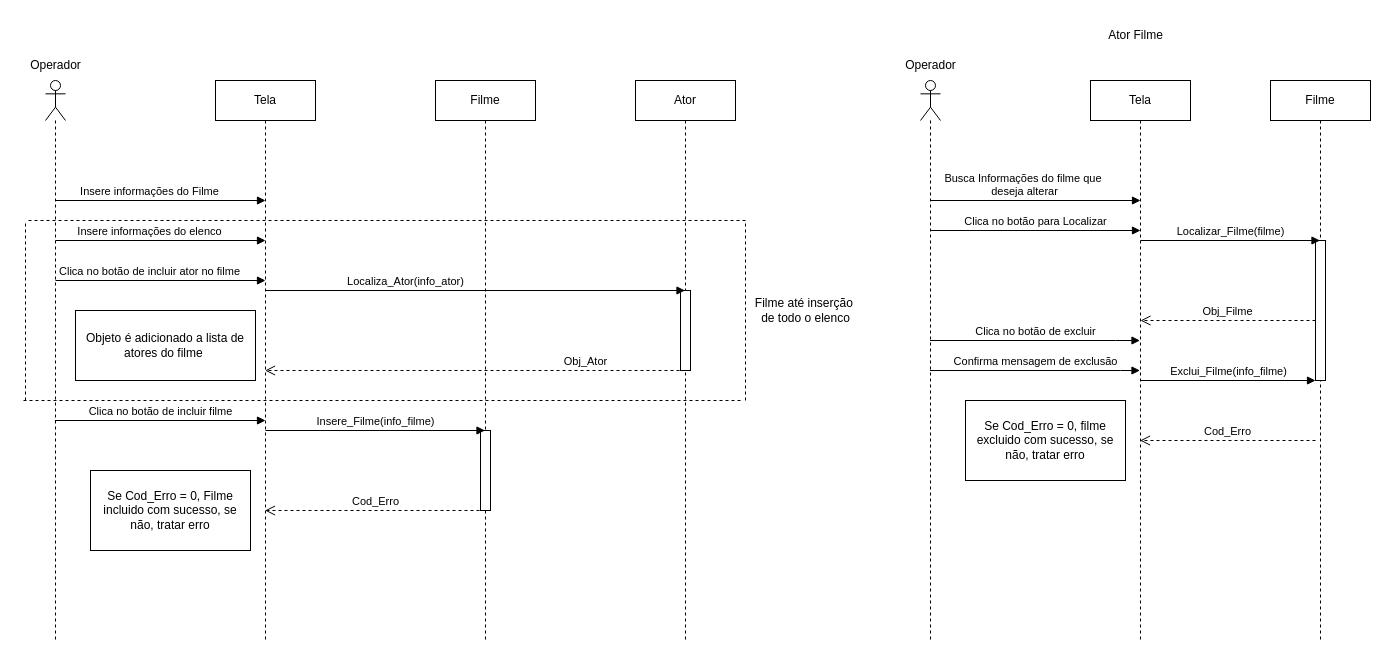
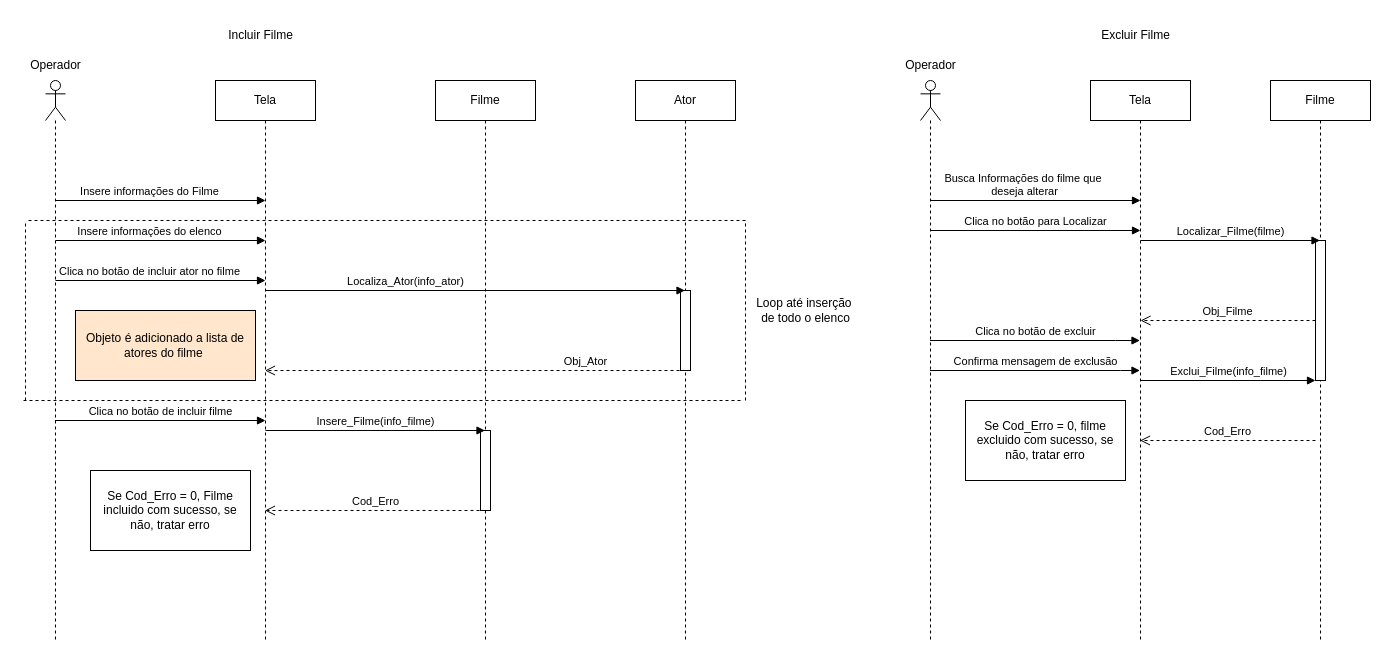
  <mxCell id="0" />
  <mxCell id="1" parent="0" />
+ <mxCell id="2" value="Incluir Filme" style="text;html=1;align=center;verticalAlign=middle;resizable=0;points=[];autosize=1;strokeColor=none;fillColor=none;" vertex="1" parent="1"><mxGeometry x="215" y="20" width="90" height="30" as="geometry" /></mxCell>
  <mxCell id="3" value="Ator" style="shape=umlLifeline;perimeter=lifelinePerimeter;whiteSpace=wrap;html=1;container=1;dropTarget=0;collapsible=0;recursiveResize=0;outlineConnect=0;portConstraint=eastwest;newEdgeStyle={&quot;edgeStyle&quot;:&quot;elbowEdgeStyle&quot;,&quot;elbow&quot;:&quot;vertical&quot;,&quot;curved&quot;:0,&quot;rounded&quot;:0};" vertex="1" parent="1"><mxGeometry x="635" y="80" width="100" height="560" as="geometry" /></mxCell>
  <mxCell id="4" value="" style="html=1;points=[[0,0,0,0,5],[0,1,0,0,-5],[1,0,0,0,5],[1,1,0,0,-5]];perimeter=orthogonalPerimeter;outlineConnect=0;targetShapes=umlLifeline;portConstraint=eastwest;newEdgeStyle={&quot;curved&quot;:0,&quot;rounded&quot;:0};" vertex="1" parent="3"><mxGeometry x="45" y="210" width="10" height="80" as="geometry" /></mxCell>
  <mxCell id="5" value="Tela" style="shape=umlLifeline;perimeter=lifelinePerimeter;whiteSpace=wrap;html=1;container=1;dropTarget=0;collapsible=0;recursiveResize=0;outlineConnect=0;portConstraint=eastwest;newEdgeStyle={&quot;edgeStyle&quot;:&quot;elbowEdgeStyle&quot;,&quot;elbow&quot;:&quot;vertical&quot;,&quot;curved&quot;:0,&quot;rounded&quot;:0};" vertex="1" parent="1"><mxGeometry x="215" y="80" width="100" height="560" as="geometry" /></mxCell>
  <mxCell id="6" value="Insere informações do Filme" style="html=1;verticalAlign=bottom;endArrow=block;curved=0;rounded=0;" edge="1" parent="1" source="7"><mxGeometry x="-0.107" width="80" relative="1" as="geometry"><mxPoint x="85" y="200" as="sourcePoint" /><mxPoint x="265" y="200" as="targetPoint" /><mxPoint as="offset" /></mxGeometry></mxCell>
  <mxCell id="7" value="" style="shape=umlLifeline;perimeter=lifelinePerimeter;whiteSpace=wrap;html=1;container=1;dropTarget=0;collapsible=0;recursiveResize=0;outlineConnect=0;portConstraint=eastwest;newEdgeStyle={&quot;curved&quot;:0,&quot;rounded&quot;:0};participant=umlActor;" vertex="1" parent="1"><mxGeometry x="45" y="80" width="20" height="560" as="geometry" /></mxCell>
  <mxCell id="8" value="Operador" style="text;html=1;align=center;verticalAlign=middle;resizable=0;points=[];autosize=1;strokeColor=none;fillColor=none;" vertex="1" parent="1"><mxGeometry x="20" y="50" width="70" height="30" as="geometry" /></mxCell>
  <mxCell id="9" value="Filme" style="shape=umlLifeline;perimeter=lifelinePerimeter;whiteSpace=wrap;html=1;container=1;dropTarget=0;collapsible=0;recursiveResize=0;outlineConnect=0;portConstraint=eastwest;newEdgeStyle={&quot;edgeStyle&quot;:&quot;elbowEdgeStyle&quot;,&quot;elbow&quot;:&quot;vertical&quot;,&quot;curved&quot;:0,&quot;rounded&quot;:0};" vertex="1" parent="1"><mxGeometry x="435" y="80" width="100" height="560" as="geometry" /></mxCell>
  <mxCell id="10" value="" style="html=1;points=[[0,0,0,0,5],[0,1,0,0,-5],[1,0,0,0,5],[1,1,0,0,-5]];perimeter=orthogonalPerimeter;outlineConnect=0;targetShapes=umlLifeline;portConstraint=eastwest;newEdgeStyle={&quot;curved&quot;:0,&quot;rounded&quot;:0};" vertex="1" parent="9"><mxGeometry x="45" y="350" width="10" height="80" as="geometry" /></mxCell>
  <mxCell id="11" value="Insere informações do elenco" style="html=1;verticalAlign=bottom;endArrow=block;curved=0;rounded=0;" edge="1" parent="1"><mxGeometry x="-0.107" width="80" relative="1" as="geometry"><mxPoint x="55" y="240" as="sourcePoint" /><mxPoint x="265" y="240" as="targetPoint" /><mxPoint as="offset" /></mxGeometry></mxCell>
  <mxCell id="12" value="Clica no botão de incluir ator no filme" style="html=1;verticalAlign=bottom;endArrow=block;curved=0;rounded=0;" edge="1" parent="1"><mxGeometry x="-0.107" width="80" relative="1" as="geometry"><mxPoint x="55" y="280" as="sourcePoint" /><mxPoint x="265" y="280" as="targetPoint" /><mxPoint as="offset" /></mxGeometry></mxCell>
  <mxCell id="13" value="Localiza_Ator(info_ator)" style="html=1;verticalAlign=bottom;endArrow=block;curved=0;rounded=0;" edge="1" parent="1" target="3"><mxGeometry x="-0.333" width="80" relative="1" as="geometry"><mxPoint x="265" y="290" as="sourcePoint" /><mxPoint x="345" y="290" as="targetPoint" /><mxPoint as="offset" /></mxGeometry></mxCell>
  <mxCell id="14" value="Obj_Ator" style="html=1;verticalAlign=bottom;endArrow=open;dashed=1;endSize=8;curved=0;rounded=0;" edge="1" parent="1" target="5"><mxGeometry x="-0.524" relative="1" as="geometry"><mxPoint x="685" y="370" as="sourcePoint" /><mxPoint x="605" y="370" as="targetPoint" /><mxPoint as="offset" /></mxGeometry></mxCell>
  <mxCell id="15" value="" style="endArrow=none;dashed=1;html=1;rounded=0;" edge="1" parent="1"><mxGeometry width="50" height="50" relative="1" as="geometry"><mxPoint x="25" y="400" as="sourcePoint" /><mxPoint x="25" y="220" as="targetPoint" /></mxGeometry></mxCell>
  <mxCell id="16" value="" style="endArrow=none;dashed=1;html=1;rounded=0;" edge="1" parent="1"><mxGeometry width="50" height="50" relative="1" as="geometry"><mxPoint x="745" y="220" as="sourcePoint" /><mxPoint x="25" y="220" as="targetPoint" /></mxGeometry></mxCell>
  <mxCell id="17" value="" style="endArrow=none;dashed=1;html=1;rounded=0;" edge="1" parent="1"><mxGeometry width="50" height="50" relative="1" as="geometry"><mxPoint x="745" y="400" as="sourcePoint" /><mxPoint x="745" y="220" as="targetPoint" /></mxGeometry></mxCell>
  <mxCell id="18" value="" style="endArrow=none;dashed=1;html=1;rounded=0;" edge="1" parent="1"><mxGeometry width="50" height="50" relative="1" as="geometry"><mxPoint x="740" y="400" as="sourcePoint" /><mxPoint x="20" y="400" as="targetPoint" /></mxGeometry></mxCell>
- <mxCell id="19" value="Filme até inserção&amp;nbsp;&lt;div&gt;de todo o elenco&lt;/div&gt;" style="text;html=1;align=center;verticalAlign=middle;resizable=0;points=[];autosize=1;strokeColor=none;fillColor=none;" vertex="1" parent="1"><mxGeometry x="745" y="290" width="120" height="40" as="geometry" /></mxCell>
+ <mxCell id="19" value="Loop até inserção&amp;nbsp;&lt;div&gt;de todo o elenco&lt;/div&gt;" style="text;html=1;align=center;verticalAlign=middle;resizable=0;points=[];autosize=1;strokeColor=none;fillColor=none;" vertex="1" parent="1"><mxGeometry x="745" y="290" width="120" height="40" as="geometry" /></mxCell>
  <mxCell id="20" value="Clica no botão de incluir filme" style="html=1;verticalAlign=bottom;endArrow=block;curved=0;rounded=0;" edge="1" parent="1" source="7"><mxGeometry x="-0.002" width="80" relative="1" as="geometry"><mxPoint x="185" y="420" as="sourcePoint" /><mxPoint x="265" y="420" as="targetPoint" /><mxPoint as="offset" /></mxGeometry></mxCell>
  <mxCell id="21" value="Insere_Filme(info_filme)" style="html=1;verticalAlign=bottom;endArrow=block;curved=0;rounded=0;" edge="1" parent="1" target="9"><mxGeometry width="80" relative="1" as="geometry"><mxPoint x="265" y="430" as="sourcePoint" /><mxPoint x="345" y="430" as="targetPoint" /></mxGeometry></mxCell>
  <mxCell id="22" value="Cod_Erro" style="html=1;verticalAlign=bottom;endArrow=open;dashed=1;endSize=8;curved=0;rounded=0;" edge="1" parent="1" target="5"><mxGeometry relative="1" as="geometry"><mxPoint x="485" y="510" as="sourcePoint" /><mxPoint x="405" y="510" as="targetPoint" /></mxGeometry></mxCell>
  <mxCell id="23" value="Se Cod_Erro = 0, Filme incluido com sucesso, se não, tratar erro" style="html=1;whiteSpace=wrap;" vertex="1" parent="1"><mxGeometry x="90" y="470" width="160" height="80" as="geometry" /></mxCell>
- <mxCell id="24" value="Ator Filme" style="text;html=1;align=center;verticalAlign=middle;resizable=0;points=[];autosize=1;strokeColor=none;fillColor=none;" vertex="1" parent="1"><mxGeometry x="1090" y="20" width="90" height="30" as="geometry" /></mxCell>
+ <mxCell id="24" value="Excluir Filme" style="text;html=1;align=center;verticalAlign=middle;resizable=0;points=[];autosize=1;strokeColor=none;fillColor=none;" vertex="1" parent="1"><mxGeometry x="1090" y="20" width="90" height="30" as="geometry" /></mxCell>
  <mxCell id="25" value="Filme" style="shape=umlLifeline;perimeter=lifelinePerimeter;whiteSpace=wrap;html=1;container=1;dropTarget=0;collapsible=0;recursiveResize=0;outlineConnect=0;portConstraint=eastwest;newEdgeStyle={&quot;edgeStyle&quot;:&quot;elbowEdgeStyle&quot;,&quot;elbow&quot;:&quot;vertical&quot;,&quot;curved&quot;:0,&quot;rounded&quot;:0};" vertex="1" parent="1"><mxGeometry x="1270" y="80" width="100" height="560" as="geometry" /></mxCell>
  <mxCell id="26" value="" style="html=1;points=[[0,0,0,0,5],[0,1,0,0,-5],[1,0,0,0,5],[1,1,0,0,-5]];perimeter=orthogonalPerimeter;outlineConnect=0;targetShapes=umlLifeline;portConstraint=eastwest;newEdgeStyle={&quot;curved&quot;:0,&quot;rounded&quot;:0};" vertex="1" parent="25"><mxGeometry x="45" y="160" width="10" height="140" as="geometry" /></mxCell>
  <mxCell id="27" value="Tela" style="shape=umlLifeline;perimeter=lifelinePerimeter;whiteSpace=wrap;html=1;container=1;dropTarget=0;collapsible=0;recursiveResize=0;outlineConnect=0;portConstraint=eastwest;newEdgeStyle={&quot;edgeStyle&quot;:&quot;elbowEdgeStyle&quot;,&quot;elbow&quot;:&quot;vertical&quot;,&quot;curved&quot;:0,&quot;rounded&quot;:0};" vertex="1" parent="1"><mxGeometry x="1090" y="80" width="100" height="560" as="geometry" /></mxCell>
  <mxCell id="28" value="Busca Informações do filme que&amp;nbsp;&lt;div&gt;deseja alterar&lt;/div&gt;" style="html=1;verticalAlign=bottom;endArrow=block;curved=0;rounded=0;" edge="1" parent="1" source="31"><mxGeometry x="-0.107" width="80" relative="1" as="geometry"><mxPoint x="960" y="200" as="sourcePoint" /><mxPoint x="1140" y="200" as="targetPoint" /><mxPoint as="offset" /></mxGeometry></mxCell>
  <mxCell id="29" value="Localizar_Filme(filme)" style="html=1;verticalAlign=bottom;endArrow=block;curved=0;rounded=0;" edge="1" parent="1" target="25"><mxGeometry x="0.004" width="80" relative="1" as="geometry"><mxPoint x="1140" y="240" as="sourcePoint" /><mxPoint x="1279.5" y="240" as="targetPoint" /><mxPoint as="offset" /></mxGeometry></mxCell>
  <mxCell id="30" value="Clica no botão para Localizar" style="html=1;verticalAlign=bottom;endArrow=block;curved=0;rounded=0;" edge="1" parent="1" source="31"><mxGeometry width="80" relative="1" as="geometry"><mxPoint x="960" y="230" as="sourcePoint" /><mxPoint x="1140" y="230" as="targetPoint" /></mxGeometry></mxCell>
  <mxCell id="31" value="" style="shape=umlLifeline;perimeter=lifelinePerimeter;whiteSpace=wrap;html=1;container=1;dropTarget=0;collapsible=0;recursiveResize=0;outlineConnect=0;portConstraint=eastwest;newEdgeStyle={&quot;curved&quot;:0,&quot;rounded&quot;:0};participant=umlActor;" vertex="1" parent="1"><mxGeometry x="920" y="80" width="20" height="560" as="geometry" /></mxCell>
  <mxCell id="32" value="Operador" style="text;html=1;align=center;verticalAlign=middle;resizable=0;points=[];autosize=1;strokeColor=none;fillColor=none;" vertex="1" parent="1"><mxGeometry x="895" y="50" width="70" height="30" as="geometry" /></mxCell>
  <mxCell id="33" value="Obj_Filme" style="html=1;verticalAlign=bottom;endArrow=open;dashed=1;endSize=8;curved=0;rounded=0;" edge="1" parent="1"><mxGeometry relative="1" as="geometry"><mxPoint x="1315" y="320" as="sourcePoint" /><mxPoint x="1140" y="320" as="targetPoint" /></mxGeometry></mxCell>
  <mxCell id="34" value="Se Cod_Erro = 0, filme excluido com sucesso, se não, tratar erro" style="html=1;whiteSpace=wrap;" vertex="1" parent="1"><mxGeometry x="965" y="400" width="160" height="80" as="geometry" /></mxCell>
  <mxCell id="35" value="Clica no botão de excluir" style="html=1;verticalAlign=bottom;endArrow=block;curved=0;rounded=0;" edge="1" parent="1" source="31" target="27"><mxGeometry width="80" relative="1" as="geometry"><mxPoint x="1065" y="340" as="sourcePoint" /><mxPoint x="1135" y="340" as="targetPoint" /><Array as="points"><mxPoint x="1115" y="340" /></Array></mxGeometry></mxCell>
  <mxCell id="36" value="Confirma mensagem de exclusão" style="html=1;verticalAlign=bottom;endArrow=block;curved=0;rounded=0;" edge="1" parent="1" source="31" target="27"><mxGeometry width="80" relative="1" as="geometry"><mxPoint x="935" y="370" as="sourcePoint" /><mxPoint x="1145" y="370" as="targetPoint" /><Array as="points"><mxPoint x="1120" y="370" /></Array></mxGeometry></mxCell>
  <mxCell id="37" value="Exclui_Filme(info_filme)" style="html=1;verticalAlign=bottom;endArrow=block;curved=0;rounded=0;" edge="1" parent="1"><mxGeometry width="80" relative="1" as="geometry"><mxPoint x="1139.5" y="380" as="sourcePoint" /><mxPoint x="1315" y="380" as="targetPoint" /></mxGeometry></mxCell>
  <mxCell id="38" value="Cod_Erro" style="html=1;verticalAlign=bottom;endArrow=open;dashed=1;endSize=8;curved=0;rounded=0;" edge="1" parent="1" target="27"><mxGeometry relative="1" as="geometry"><mxPoint x="1315" y="440" as="sourcePoint" /><mxPoint x="1235" y="440" as="targetPoint" /></mxGeometry></mxCell>
- <mxCell id="39" value="Objeto é adicionado a lista de atores do filme&amp;nbsp;" style="html=1;whiteSpace=wrap;" vertex="1" parent="1"><mxGeometry x="75" y="310" width="180" height="70" as="geometry" /></mxCell>
+ <mxCell id="39" value="Objeto é adicionado a lista de atores do filme&amp;nbsp;" style="html=1;whiteSpace=wrap;fillColor=#ffe6cc;" vertex="1" parent="1"><mxGeometry x="75" y="310" width="180" height="70" as="geometry" /></mxCell>
